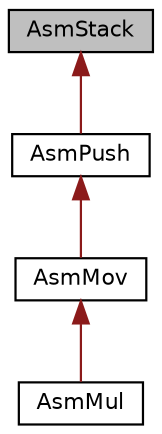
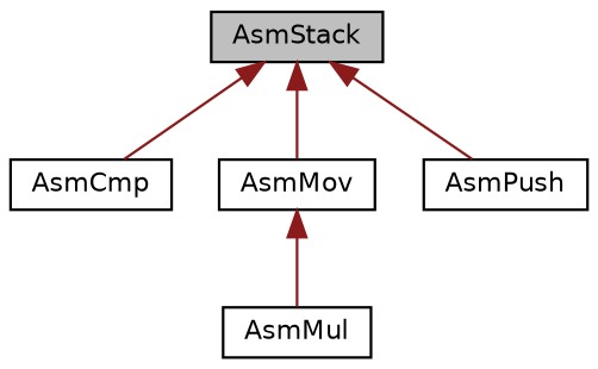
  digraph {
    node [color=black fillcolor=white fontname=Helvetica fontsize=10 shape=record style=filled]
    edge [color=firebrick4 dir=back fontname=Helvetica fontsize=10 labelfontname=Helvetica labelfontsize=10 style=solid]
    n1 [fillcolor=grey75 fontcolor=black height=0.2 label=AsmStack width=0.4]
+   n2 [height=0.2 label=AsmCmp width=0.4]
    n3 [height=0.2 label=AsmMov width=0.4]
    n4 [height=0.2 label=AsmPush width=0.4]
    n5 [height=0.2 label=AsmMul width=0.4]
-   n4 -> n3
+   n1 -> n2
+   n1 -> n3
    n1 -> n4
    n3 -> n5
  }
